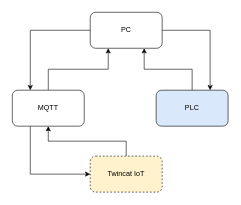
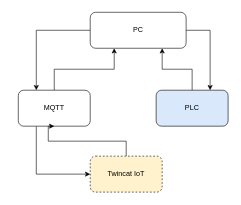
  <mxCell id="0" />
  <mxCell id="1" parent="0" />
  <mxCell id="2" value="" style="edgeStyle=orthogonalEdgeStyle;rounded=0;orthogonalLoop=1;jettySize=auto;html=1;entryX=0.75;entryY=1;entryDx=0;entryDy=0;" edge="1" parent="1" source="3" target="9"><mxGeometry relative="1" as="geometry"><mxPoint x="320" y="70" as="targetPoint" /></mxGeometry></mxCell>
  <mxCell id="3" value="PLC" style="rounded=1;whiteSpace=wrap;html=1;fillColor=#dae8fc;" vertex="1" parent="1"><mxGeometry x="260" y="150" width="120" height="60" as="geometry" /></mxCell>
  <mxCell id="4" style="edgeStyle=orthogonalEdgeStyle;rounded=0;orthogonalLoop=1;jettySize=auto;html=1;exitX=0.5;exitY=0;exitDx=0;exitDy=0;entryX=0.25;entryY=1;entryDx=0;entryDy=0;" edge="1" parent="1" source="6" target="9"><mxGeometry relative="1" as="geometry" /></mxCell>
  <mxCell id="5" style="edgeStyle=orthogonalEdgeStyle;rounded=0;orthogonalLoop=1;jettySize=auto;html=1;exitX=0.25;exitY=1;exitDx=0;exitDy=0;entryX=0;entryY=0.5;entryDx=0;entryDy=0;" edge="1" parent="1" source="6" target="11"><mxGeometry relative="1" as="geometry" /></mxCell>
- <mxCell id="6" value="MQTT" style="rounded=1;whiteSpace=wrap;html=1;" vertex="1" parent="1"><mxGeometry x="20" y="150" width="120" height="60" as="geometry" /></mxCell>
+ <mxCell id="6" value="MQTT" style="rounded=1;whiteSpace=wrap;html=1;" vertex="1" parent="1"><mxGeometry x="30" y="150" width="120" height="60" as="geometry" /></mxCell>
  <mxCell id="7" style="edgeStyle=orthogonalEdgeStyle;rounded=0;orthogonalLoop=1;jettySize=auto;html=1;exitX=1;exitY=0.5;exitDx=0;exitDy=0;entryX=0.75;entryY=0;entryDx=0;entryDy=0;" edge="1" parent="1" source="9" target="3"><mxGeometry relative="1" as="geometry" /></mxCell>
  <mxCell id="8" style="edgeStyle=orthogonalEdgeStyle;rounded=0;orthogonalLoop=1;jettySize=auto;html=1;exitX=0;exitY=0.5;exitDx=0;exitDy=0;entryX=0.25;entryY=0;entryDx=0;entryDy=0;" edge="1" parent="1" source="9" target="6"><mxGeometry relative="1" as="geometry" /></mxCell>
- <mxCell id="9" value="PC" style="rounded=1;whiteSpace=wrap;html=1;" vertex="1" parent="1"><mxGeometry x="150" y="20" width="120" height="60" as="geometry" /></mxCell>
+ <mxCell id="9" value="PC" style="rounded=1;whiteSpace=wrap;html=1;" vertex="1" parent="1"><mxGeometry x="150" y="20" width="160" height="60" as="geometry" /></mxCell>
  <mxCell id="10" style="edgeStyle=orthogonalEdgeStyle;rounded=0;orthogonalLoop=1;jettySize=auto;html=1;exitX=0.5;exitY=0;exitDx=0;exitDy=0;entryX=0.5;entryY=1;entryDx=0;entryDy=0;" edge="1" parent="1" source="11" target="6"><mxGeometry relative="1" as="geometry"><mxPoint x="60" y="230" as="targetPoint" /><Array as="points"><mxPoint x="210" y="235" /><mxPoint x="80" y="235" /></Array></mxGeometry></mxCell>
  <mxCell id="11" value="Twincat IoT" style="rounded=1;whiteSpace=wrap;html=1;dashed=1;fillColor=#fff2cc;" vertex="1" parent="1"><mxGeometry x="150" y="260" width="120" height="60" as="geometry" /></mxCell>
